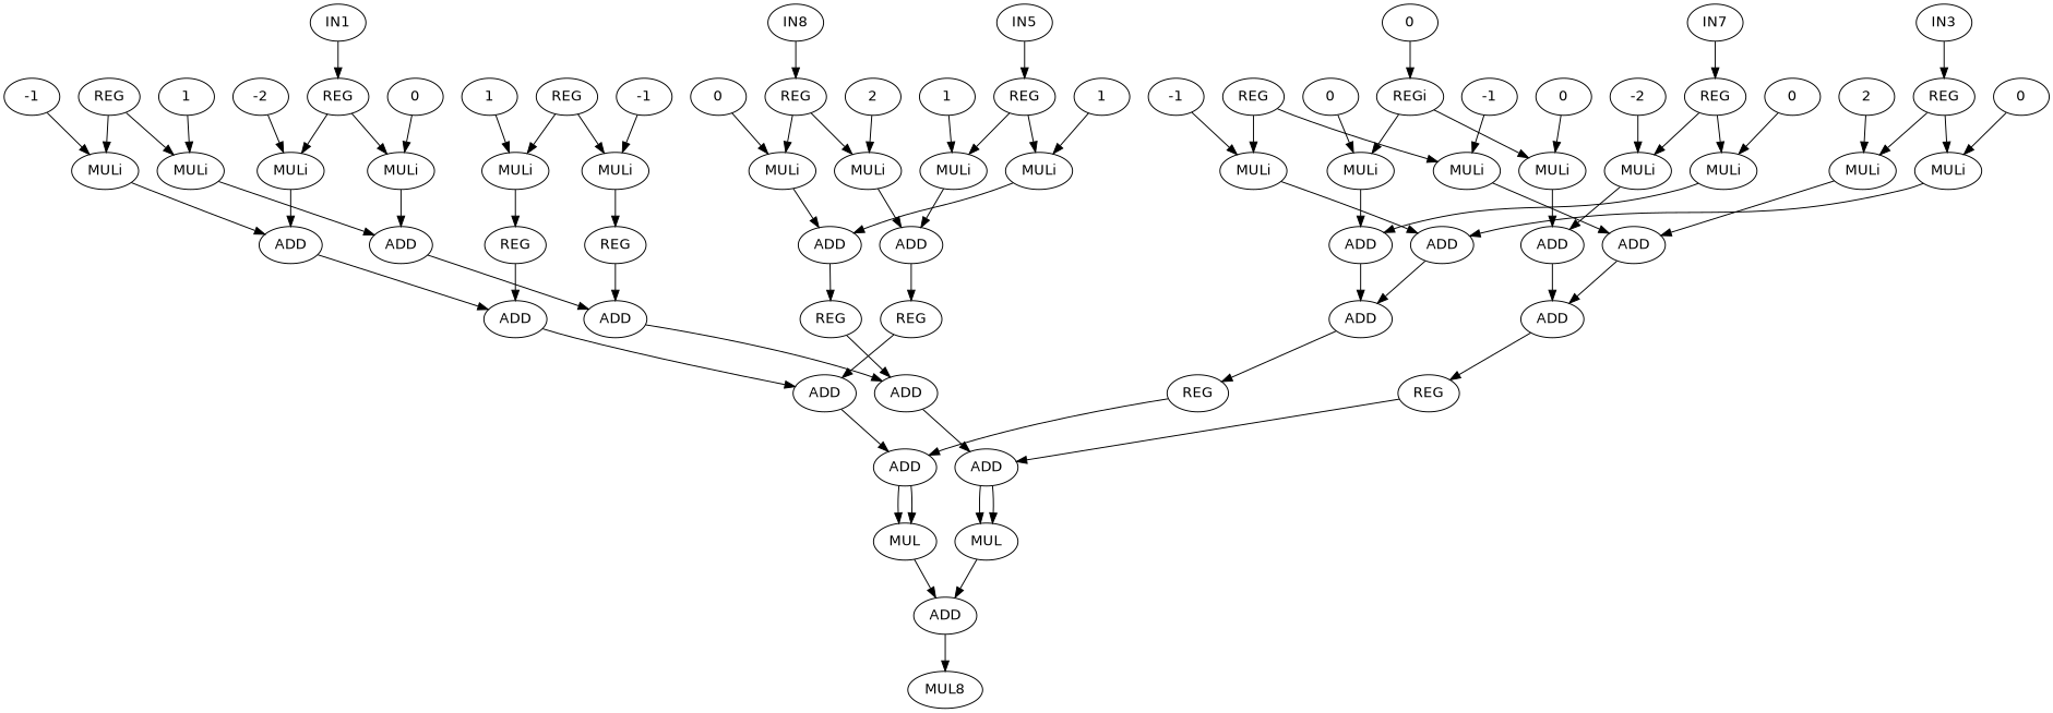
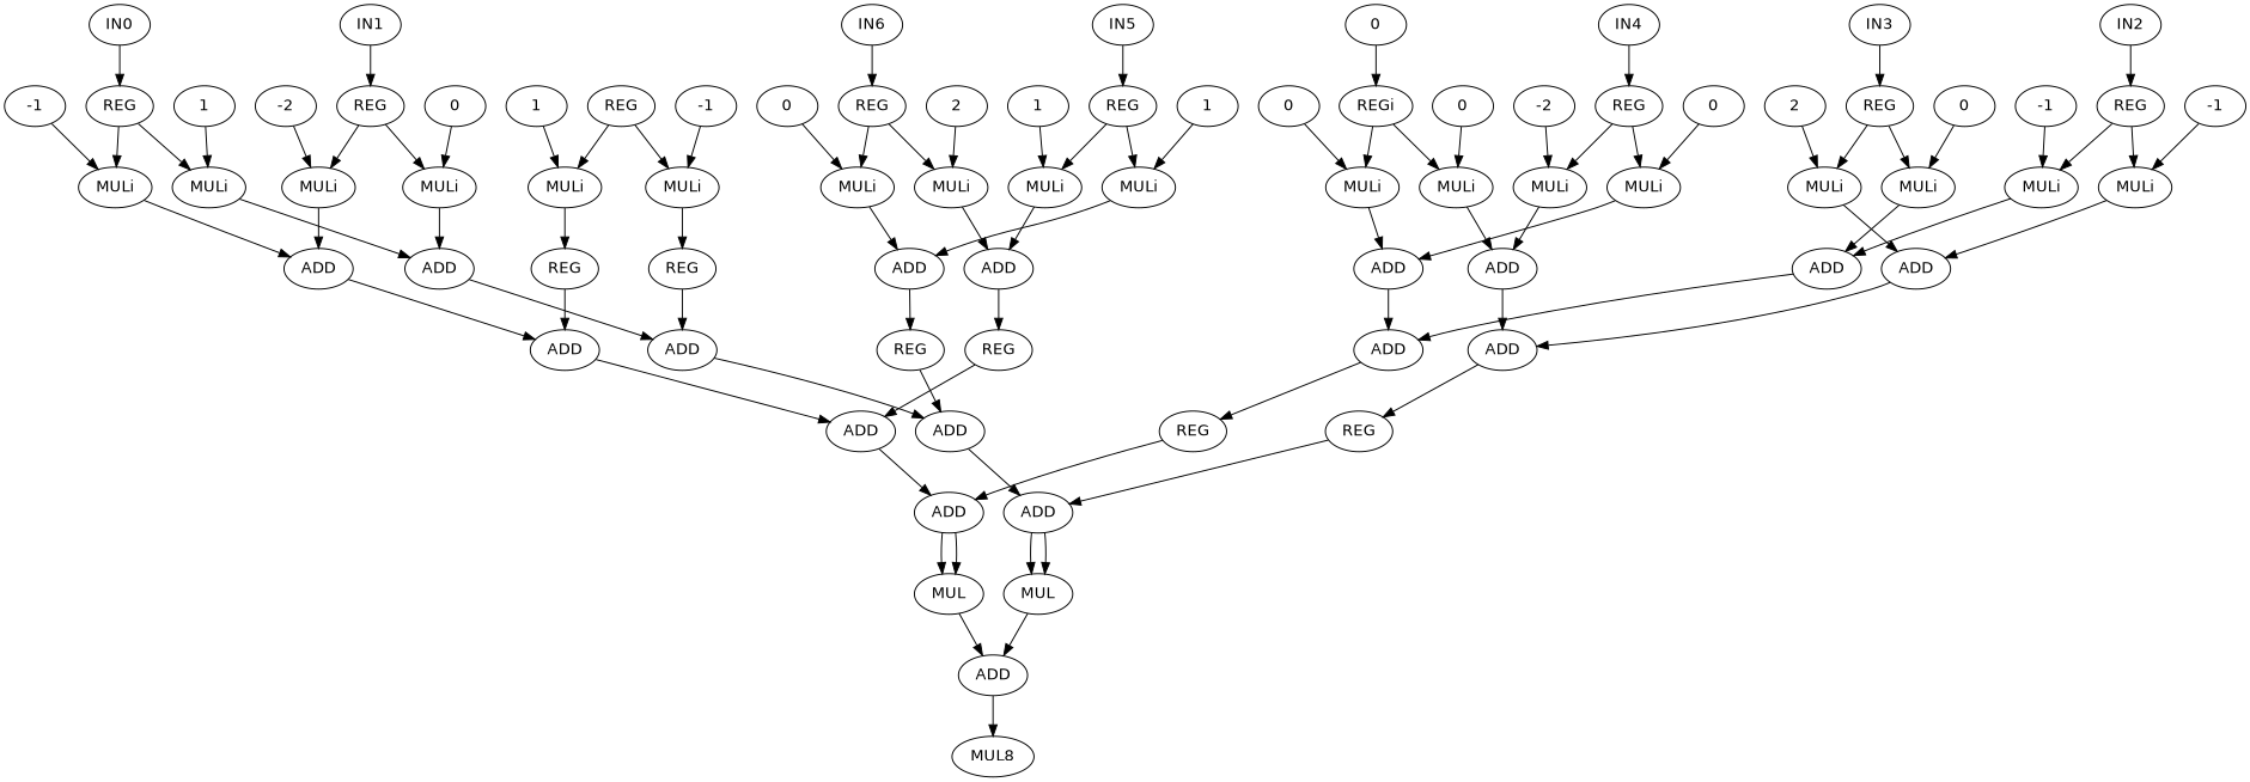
  digraph {
    fontname="DejaVu Sans"
    node [fontname="DejaVu Sans"]
    edge [fontname="DejaVu Sans"]
+   n1 [label=IN0]
    n2 [label=REG]
    n3 [VALUE=-1 label=MULi]
    n4 [VALUE=1 label=MULi]
    n5 [label=IN1]
    n6 [label=REG]
    n7 [VALUE=-2 label=MULi]
    n8 [VALUE=0 label=MULi]
+   n9 [label=IN2]
    n10 [label=REG]
    n11 [VALUE=-1 label=MULi]
    n12 [VALUE=-1 label=MULi]
    n13 [label=IN3]
    n14 [label=REG]
    n15 [VALUE=0 label=MULi]
    n16 [VALUE=2 label=MULi]
-   n17 [label=IN7]
+   n17 [label=IN4]
    n18 [label=REG]
    n19 [VALUE=0 label=MULi]
    n20 [VALUE=-2 label=MULi]
    n21 [label=IN5]
    n22 [label=REG]
    n23 [VALUE=1 label=MULi]
    n24 [VALUE=1 label=MULi]
-   n25 [label=IN8]
+   n25 [label=IN6]
    n26 [label=REG]
    n27 [VALUE=2 label=MULi]
    n28 [VALUE=0 label=MULi]
    n29 [label=REG]
    n30 [VALUE=1 label=MULi]
    n31 [VALUE=-1 label=MULi]
    n32 [label=MUL8]
    n33 [label=ADD]
    n34 [label=ADD]
    n35 [label=ADD]
    n36 [label=ADD]
    n37 [VALUE=0 label=REGi]
    n38 [VALUE=0 label=MULi]
    n39 [VALUE=0 label=MULi]
    n40 [label=ADD]
    n41 [label=ADD]
    n42 [label=0]
    n43 [label=ADD]
    n44 [label=ADD]
    n45 [label=REG]
    n46 [label=REG]
    n47 [label=ADD]
    n48 [label=-1]
    n49 [label=-2]
    n50 [label=ADD]
    n51 [label=-1]
    n52 [label=0]
    n53 [label=0]
    n54 [label=0]
    n55 [label=REG]
    n56 [label=1]
    n57 [label=2]
    n58 [label=1]
    n59 [label=ADD]
    n60 [label=REG]
    n61 [label=ADD]
    n62 [label=MUL]
    n63 [label=ADD]
    n64 [label=ADD]
    n65 [label=1]
    n66 [label=0]
    n67 [label=ADD]
    n68 [label=-1]
    n69 [label=2]
    n70 [label=0]
    n71 [label=-2]
    n72 [label=REG]
    n73 [label=1]
    n74 [label=0]
    n75 [label=-1]
    n76 [label=ADD]
    n77 [label=REG]
    n78 [label=ADD]
    n79 [label=MUL]
+   n1 -> n2
    n2 -> n3
    n2 -> n4
    n3 -> n33
    n4 -> n34
    n5 -> n6
    n6 -> n7
    n6 -> n8
    n7 -> n33
    n8 -> n34
+   n9 -> n10
    n10 -> n11
    n10 -> n12
    n11 -> n35
    n12 -> n36
    n13 -> n14
    n14 -> n15
    n14 -> n16
    n15 -> n35
    n16 -> n36
    n17 -> n18
    n18 -> n19
    n18 -> n20
    n19 -> n40
    n20 -> n41
    n21 -> n22
    n22 -> n23
    n22 -> n24
    n23 -> n43
    n24 -> n44
    n25 -> n26
    n26 -> n27
    n26 -> n28
    n27 -> n43
    n28 -> n44
    n29 -> n30
    n29 -> n31
    n30 -> n45
    n31 -> n46
    n33 -> n47
    n34 -> n64
    n35 -> n50
    n36 -> n67
    n37 -> n38
    n37 -> n39
    n38 -> n40
    n39 -> n41
    n40 -> n50
    n41 -> n67
    n42 -> n37
    n43 -> n55
    n44 -> n72
    n45 -> n47
    n46 -> n64
    n47 -> n59
    n48 -> n3
    n49 -> n7
    n50 -> n60
    n51 -> n11
    n52 -> n15
    n53 -> n38
    n54 -> n19
    n55 -> n59
    n56 -> n23
    n57 -> n27
    n58 -> n30
    n59 -> n61
    n60 -> n61
    n61 -> n62
    n61 -> n62
    n62 -> n63
    n63 -> n32
    n64 -> n76
    n65 -> n4
    n66 -> n8
    n67 -> n77
    n68 -> n12
    n69 -> n16
    n70 -> n39
    n71 -> n20
    n72 -> n76
    n73 -> n24
    n74 -> n28
    n75 -> n31
    n76 -> n78
    n77 -> n78
    n78 -> n79
    n78 -> n79
    n79 -> n63
  }
